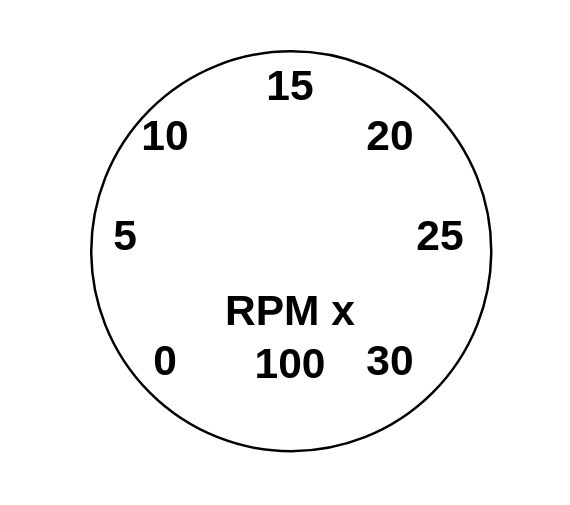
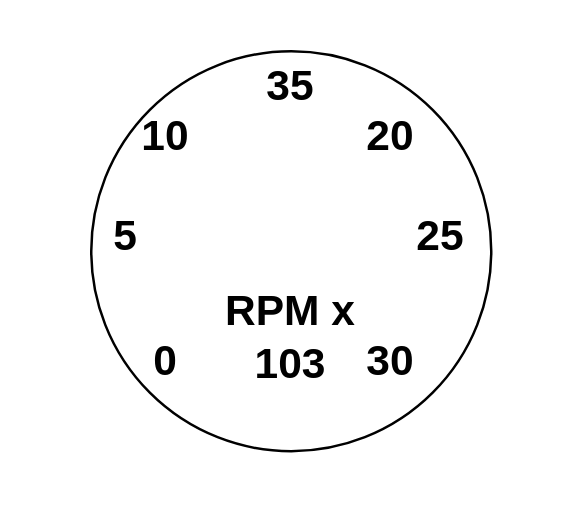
  <mxCell id="0" />
  <mxCell id="1" parent="0" />
  <mxCell id="2" value="" style="ellipse;whiteSpace=wrap;html=1;aspect=fixed;perimeterSpacing=1;fontSize=17;fontStyle=1;" vertex="1" parent="1"><mxGeometry x="36" y="20" width="160" height="160" as="geometry" /></mxCell>
- <mxCell id="3" value="15" style="text;html=1;strokeColor=none;fillColor=none;align=center;verticalAlign=middle;whiteSpace=wrap;rounded=0;fontSize=17;fontStyle=1" vertex="1" parent="1"><mxGeometry x="86" y="20" width="60" height="30" as="geometry" /></mxCell>
+ <mxCell id="3" value="35" style="text;html=1;strokeColor=none;fillColor=none;align=center;verticalAlign=middle;whiteSpace=wrap;rounded=0;fontSize=17;fontStyle=1" vertex="1" parent="1"><mxGeometry x="86" y="20" width="60" height="30" as="geometry" /></mxCell>
  <mxCell id="4" value="10" style="text;html=1;strokeColor=none;fillColor=none;align=center;verticalAlign=middle;whiteSpace=wrap;rounded=0;rotation=0;fontSize=17;fontStyle=1" vertex="1" parent="1"><mxGeometry x="36" y="40" width="60" height="30" as="geometry" /></mxCell>
  <mxCell id="5" value="20" style="text;html=1;strokeColor=none;fillColor=none;align=center;verticalAlign=middle;whiteSpace=wrap;rounded=0;rotation=0;fontSize=17;fontStyle=1" vertex="1" parent="1"><mxGeometry x="126" y="40" width="60" height="30" as="geometry" /></mxCell>
  <mxCell id="6" value="25" style="text;html=1;strokeColor=none;fillColor=none;align=center;verticalAlign=middle;whiteSpace=wrap;rounded=0;rotation=0;fontSize=17;fontStyle=1" vertex="1" parent="1"><mxGeometry x="146" y="80" width="60" height="30" as="geometry" /></mxCell>
  <mxCell id="7" value="30" style="text;html=1;strokeColor=none;fillColor=none;align=center;verticalAlign=middle;whiteSpace=wrap;rounded=0;rotation=0;fontSize=17;fontStyle=1" vertex="1" parent="1"><mxGeometry x="126" y="130" width="60" height="30" as="geometry" /></mxCell>
  <mxCell id="8" value="5" style="text;html=1;strokeColor=none;fillColor=none;align=center;verticalAlign=middle;whiteSpace=wrap;rounded=0;rotation=0;fontSize=17;fontStyle=1" vertex="1" parent="1"><mxGeometry x="20" y="80" width="60" height="30" as="geometry" /></mxCell>
  <mxCell id="9" value="0" style="text;html=1;strokeColor=none;fillColor=none;align=center;verticalAlign=middle;whiteSpace=wrap;rounded=0;rotation=0;fontSize=17;fontStyle=1" vertex="1" parent="1"><mxGeometry x="36" y="130" width="60" height="30" as="geometry" /></mxCell>
- <mxCell id="10" value="RPM x 100" style="text;html=1;strokeColor=none;fillColor=none;align=center;verticalAlign=middle;whiteSpace=wrap;rounded=0;fontSize=17;fontStyle=1" vertex="1" parent="1"><mxGeometry x="86" y="120" width="60" height="30" as="geometry" /></mxCell>
+ <mxCell id="10" value="RPM x 103" style="text;html=1;strokeColor=none;fillColor=none;align=center;verticalAlign=middle;whiteSpace=wrap;rounded=0;fontSize=17;fontStyle=1" vertex="1" parent="1"><mxGeometry x="86" y="120" width="60" height="30" as="geometry" /></mxCell>
